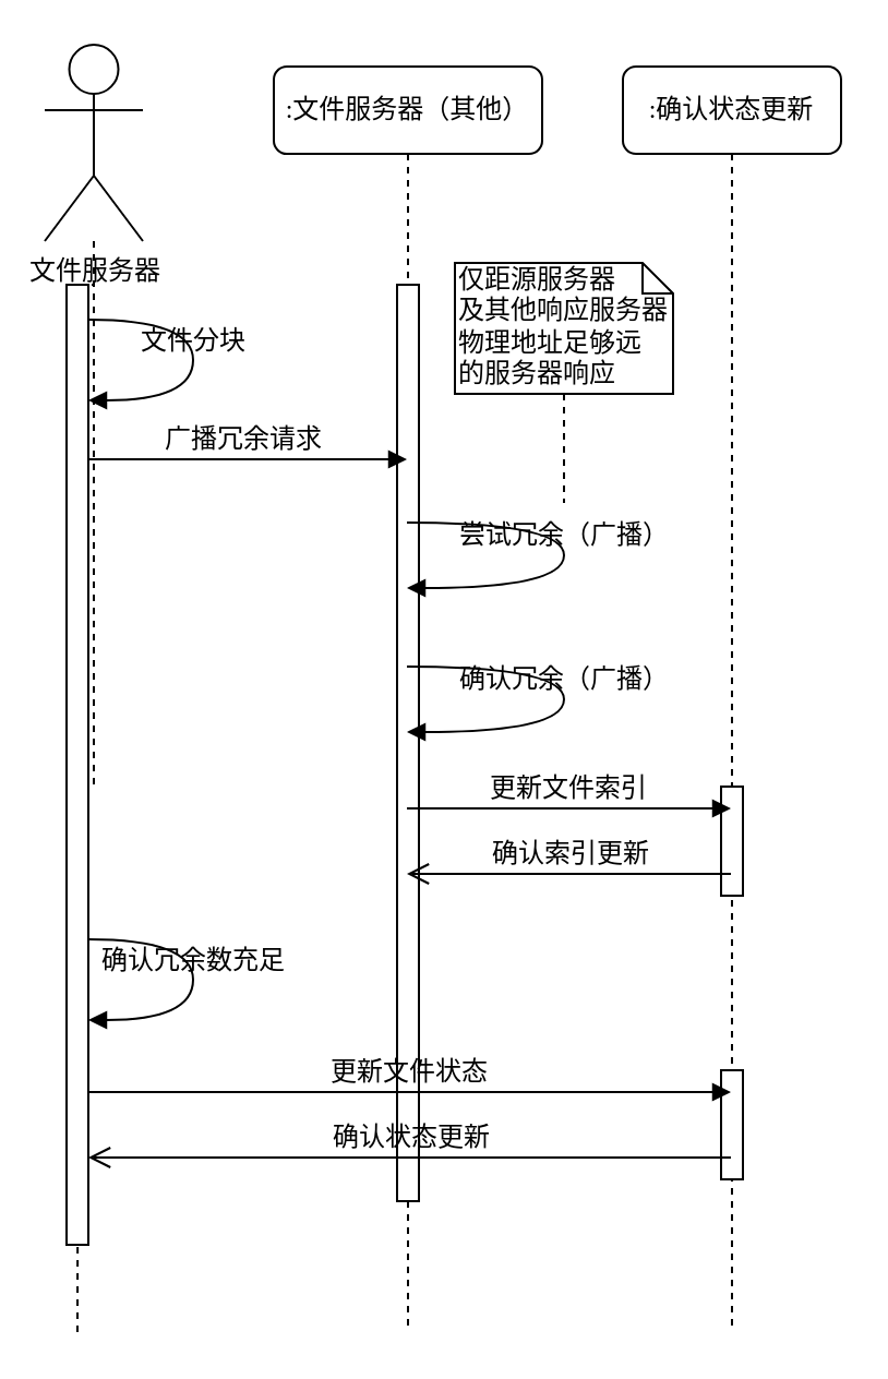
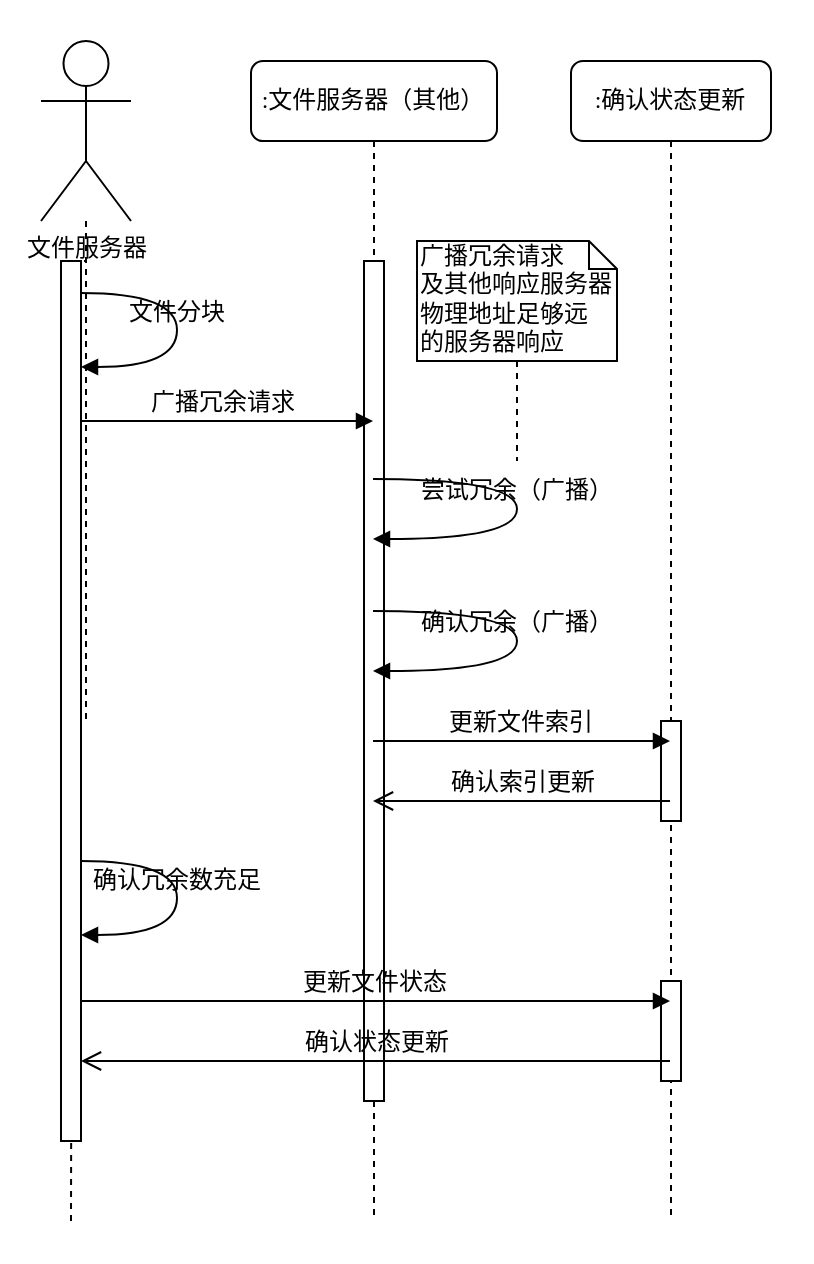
  <mxCell id="0" />
  <mxCell id="1" parent="0" />
  <mxCell id="2" value=":文件服务器（其他）" style="shape=umlLifeline;perimeter=lifelinePerimeter;whiteSpace=wrap;html=1;container=1;collapsible=0;recursiveResize=0;outlineConnect=0;rounded=1;shadow=0;comic=0;labelBackgroundColor=none;strokeWidth=1;fontFamily=Verdana;fontSize=12;align=center;" parent="1" vertex="1"><mxGeometry x="125" y="30" width="123" height="580" as="geometry" /></mxCell>
  <mxCell id="3" value="" style="html=1;points=[];perimeter=orthogonalPerimeter;rounded=0;shadow=0;comic=0;labelBackgroundColor=none;strokeWidth=1;fontFamily=Verdana;fontSize=12;align=center;" parent="2" vertex="1"><mxGeometry x="56.5" y="100" width="10" height="420" as="geometry" /></mxCell>
  <mxCell id="4" value=":确认状态更新" style="shape=umlLifeline;perimeter=lifelinePerimeter;whiteSpace=wrap;html=1;container=1;collapsible=0;recursiveResize=0;outlineConnect=0;rounded=1;shadow=0;comic=0;labelBackgroundColor=none;strokeWidth=1;fontFamily=Verdana;fontSize=12;align=center;" parent="1" vertex="1"><mxGeometry x="285" y="30" width="100" height="580" as="geometry" /></mxCell>
  <mxCell id="5" value="" style="html=1;points=[];perimeter=orthogonalPerimeter;rounded=0;shadow=0;comic=0;labelBackgroundColor=none;strokeWidth=1;fontFamily=Verdana;fontSize=12;align=center;" parent="4" vertex="1"><mxGeometry x="45" y="460" width="10" height="50" as="geometry" /></mxCell>
  <mxCell id="6" value="" style="html=1;points=[];perimeter=orthogonalPerimeter;rounded=0;shadow=0;comic=0;labelBackgroundColor=none;strokeWidth=1;fontFamily=Verdana;fontSize=12;align=center;" vertex="1" parent="4"><mxGeometry x="45" y="330" width="10" height="50" as="geometry" /></mxCell>
  <mxCell id="7" value="广播冗余请求" style="html=1;verticalAlign=bottom;endArrow=block;labelBackgroundColor=none;fontFamily=Verdana;fontSize=12;edgeStyle=elbowEdgeStyle;elbow=vertical;" parent="1" target="2" edge="1"><mxGeometry relative="1" as="geometry"><mxPoint x="35" y="210" as="sourcePoint" /><Array as="points"><mxPoint x="108" y="210" /><mxPoint x="65" y="140" /></Array></mxGeometry></mxCell>
  <mxCell id="8" style="edgeStyle=orthogonalEdgeStyle;rounded=0;orthogonalLoop=1;jettySize=auto;html=1;endArrow=none;endFill=0;dashed=1;" parent="1" source="10" edge="1"><mxGeometry relative="1" as="geometry"><mxPoint x="35" y="610" as="targetPoint" /></mxGeometry></mxCell>
  <mxCell id="9" value="" style="edgeStyle=orthogonalEdgeStyle;rounded=0;orthogonalLoop=1;jettySize=auto;html=1;dashed=1;endArrow=none;endFill=0;" parent="1" source="10" target="11" edge="1"><mxGeometry relative="1" as="geometry" /></mxCell>
  <mxCell id="10" value="文件服务器" style="shape=umlActor;verticalLabelPosition=bottom;verticalAlign=top;html=1;" parent="1" vertex="1"><mxGeometry x="20" y="20" width="45" height="90" as="geometry" /></mxCell>
  <mxCell id="11" value="" style="html=1;points=[];perimeter=orthogonalPerimeter;rounded=0;shadow=0;comic=0;labelBackgroundColor=none;strokeWidth=1;fontFamily=Verdana;fontSize=12;align=center;" parent="1" vertex="1"><mxGeometry x="30" y="130" width="10" height="440" as="geometry" /></mxCell>
  <mxCell id="12" value="更新文件状态" style="html=1;verticalAlign=bottom;endArrow=block;labelBackgroundColor=none;fontFamily=Verdana;fontSize=12;edgeStyle=elbowEdgeStyle;elbow=vertical;" parent="1" source="11" target="4" edge="1"><mxGeometry relative="1" as="geometry"><mxPoint x="174.5" y="430" as="sourcePoint" /><mxPoint x="334.5" y="430" as="targetPoint" /><Array as="points"><mxPoint x="265" y="500" /><mxPoint x="295" y="420" /><mxPoint x="305" y="350" /><mxPoint x="235" y="170" /><mxPoint x="235" y="230" /></Array></mxGeometry></mxCell>
  <mxCell id="13" value="文件分块" style="html=1;verticalAlign=bottom;endArrow=block;labelBackgroundColor=none;fontFamily=Verdana;fontSize=12;elbow=vertical;edgeStyle=orthogonalEdgeStyle;curved=1;" edge="1" parent="1"><mxGeometry relative="1" as="geometry"><mxPoint x="40" y="146" as="sourcePoint" /><mxPoint x="40" y="183" as="targetPoint" /><Array as="points"><mxPoint x="88" y="146" /><mxPoint x="88" y="183" /></Array></mxGeometry></mxCell>
  <mxCell id="14" value="尝试冗余（广播）" style="html=1;verticalAlign=bottom;endArrow=block;labelBackgroundColor=none;fontFamily=Verdana;fontSize=12;elbow=vertical;edgeStyle=orthogonalEdgeStyle;curved=1;" edge="1" parent="1"><mxGeometry relative="1" as="geometry"><mxPoint x="186" y="239" as="sourcePoint" /><mxPoint x="186" y="269" as="targetPoint" /><Array as="points"><mxPoint x="258" y="239" /><mxPoint x="258" y="269" /></Array></mxGeometry></mxCell>
- <mxCell id="15" value="仅距源服务器&lt;br&gt;及其他响应服务器&lt;br&gt;物理地址足够远&lt;br&gt;的服务器响应" style="shape=note;whiteSpace=wrap;html=1;size=14;verticalAlign=top;align=left;spacingTop=-6;rounded=0;shadow=0;comic=0;labelBackgroundColor=none;strokeWidth=1;fontFamily=Verdana;fontSize=12" vertex="1" parent="1"><mxGeometry x="208" y="120" width="100" height="60" as="geometry" /></mxCell>
+ <mxCell id="15" value="广播冗余请求&lt;br&gt;及其他响应服务器&lt;br&gt;物理地址足够远&lt;br&gt;的服务器响应" style="shape=note;whiteSpace=wrap;html=1;size=14;verticalAlign=top;align=left;spacingTop=-6;rounded=0;shadow=0;comic=0;labelBackgroundColor=none;strokeWidth=1;fontFamily=Verdana;fontSize=12" vertex="1" parent="1"><mxGeometry x="208" y="120" width="100" height="60" as="geometry" /></mxCell>
  <mxCell id="16" style="edgeStyle=orthogonalEdgeStyle;rounded=0;orthogonalLoop=1;jettySize=auto;html=1;dashed=1;endArrow=none;endFill=0;exitX=0.5;exitY=1;exitDx=0;exitDy=0;exitPerimeter=0;" edge="1" parent="1" source="15"><mxGeometry relative="1" as="geometry"><mxPoint x="258" y="230" as="targetPoint" /><mxPoint x="115" y="15" as="sourcePoint" /><Array as="points"><mxPoint x="258" y="230" /></Array></mxGeometry></mxCell>
  <mxCell id="17" value="确认冗余（广播）" style="html=1;verticalAlign=bottom;endArrow=block;labelBackgroundColor=none;fontFamily=Verdana;fontSize=12;elbow=vertical;edgeStyle=orthogonalEdgeStyle;curved=1;" edge="1" parent="1" source="2" target="2"><mxGeometry relative="1" as="geometry"><mxPoint x="191.5" y="305" as="sourcePoint" /><mxPoint x="191.5" y="335" as="targetPoint" /><Array as="points"><mxPoint x="258" y="305" /><mxPoint x="258" y="335" /></Array></mxGeometry></mxCell>
  <mxCell id="18" value="更新文件索引" style="html=1;verticalAlign=bottom;endArrow=block;labelBackgroundColor=none;fontFamily=Verdana;fontSize=12;edgeStyle=elbowEdgeStyle;elbow=vertical;" edge="1" parent="1" source="2" target="4"><mxGeometry relative="1" as="geometry"><mxPoint x="186" y="430" as="sourcePoint" /><mxPoint x="334.5" y="430" as="targetPoint" /><Array as="points"><mxPoint x="258" y="370" /><mxPoint x="265" y="430" /><mxPoint x="295" y="420" /><mxPoint x="305" y="350" /><mxPoint x="235" y="170" /><mxPoint x="235" y="230" /></Array></mxGeometry></mxCell>
  <mxCell id="19" value="确认索引更新" style="html=1;verticalAlign=bottom;endArrow=open;endSize=8;labelBackgroundColor=none;fontFamily=Verdana;fontSize=12;edgeStyle=elbowEdgeStyle;elbow=vertical;" edge="1" parent="1" source="4" target="2"><mxGeometry relative="1" as="geometry"><mxPoint x="128" y="400" as="targetPoint" /><Array as="points"><mxPoint x="258" y="400" /><mxPoint x="203" y="400" /><mxPoint x="233" y="400" /></Array><mxPoint x="274" y="400" as="sourcePoint" /></mxGeometry></mxCell>
  <mxCell id="20" value="确认冗余数充足" style="html=1;verticalAlign=bottom;endArrow=block;labelBackgroundColor=none;fontFamily=Verdana;fontSize=12;elbow=vertical;edgeStyle=orthogonalEdgeStyle;curved=1;" edge="1" parent="1"><mxGeometry relative="1" as="geometry"><mxPoint x="40" y="430" as="sourcePoint" /><mxPoint x="40" y="467" as="targetPoint" /><Array as="points"><mxPoint x="88" y="430" /><mxPoint x="88" y="467" /></Array></mxGeometry></mxCell>
  <mxCell id="21" value="确认状态更新" style="html=1;verticalAlign=bottom;endArrow=open;endSize=8;labelBackgroundColor=none;fontFamily=Verdana;fontSize=12;edgeStyle=elbowEdgeStyle;elbow=vertical;" edge="1" parent="1" source="4" target="11"><mxGeometry relative="1" as="geometry"><mxPoint x="196" y="410" as="targetPoint" /><Array as="points"><mxPoint x="278" y="530" /><mxPoint x="213" y="410" /><mxPoint x="243" y="410" /></Array><mxPoint x="344.5" y="410" as="sourcePoint" /></mxGeometry></mxCell>
